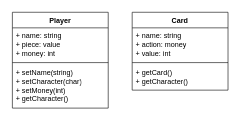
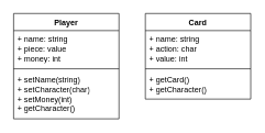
  <mxCell id="0" />
  <mxCell id="1" parent="0" />
  <mxCell id="2" value="Player" style="swimlane;fontStyle=1;align=center;verticalAlign=top;childLayout=stackLayout;horizontal=1;startSize=26;horizontalStack=0;resizeParent=1;resizeParentMax=0;resizeLast=0;collapsible=1;marginBottom=0;whiteSpace=wrap;html=1;" parent="1" vertex="1"><mxGeometry x="20" y="20" width="160" height="160" as="geometry" /></mxCell>
  <mxCell id="3" value="+ name: string&lt;div&gt;+ piece: value&lt;/div&gt;&lt;div&gt;+ money: int&lt;/div&gt;" style="text;strokeColor=none;fillColor=none;align=left;verticalAlign=top;spacingLeft=4;spacingRight=4;overflow=hidden;rotatable=0;points=[[0,0.5],[1,0.5]];portConstraint=eastwest;whiteSpace=wrap;html=1;" parent="2" vertex="1"><mxGeometry y="26" width="160" height="54" as="geometry" /></mxCell>
  <mxCell id="4" value="" style="line;strokeWidth=1;fillColor=none;align=left;verticalAlign=middle;spacingTop=-1;spacingLeft=3;spacingRight=3;rotatable=0;labelPosition=right;points=[];portConstraint=eastwest;strokeColor=inherit;" parent="2" vertex="1"><mxGeometry y="80" width="160" height="8" as="geometry" /></mxCell>
  <mxCell id="5" value="+ setName(string)&lt;div&gt;+ setCharacter(char)&lt;/div&gt;&lt;div&gt;+ setMoney(int)&lt;/div&gt;&lt;div&gt;+ getCharacter()&lt;/div&gt;&lt;div&gt;&lt;br&gt;&lt;/div&gt;" style="text;strokeColor=none;fillColor=none;align=left;verticalAlign=top;spacingLeft=4;spacingRight=4;overflow=hidden;rotatable=0;points=[[0,0.5],[1,0.5]];portConstraint=eastwest;whiteSpace=wrap;html=1;" parent="2" vertex="1"><mxGeometry y="88" width="160" height="72" as="geometry" /></mxCell>
  <mxCell id="6" value="Card" style="swimlane;fontStyle=1;align=center;verticalAlign=top;childLayout=stackLayout;horizontal=1;startSize=26;horizontalStack=0;resizeParent=1;resizeParentMax=0;resizeLast=0;collapsible=1;marginBottom=0;whiteSpace=wrap;html=1;" parent="1" vertex="1"><mxGeometry x="220" y="20" width="160" height="130" as="geometry" /></mxCell>
- <mxCell id="7" value="+ name: string&lt;div&gt;+ action: money&lt;/div&gt;&lt;div&gt;+ value: int&lt;/div&gt;" style="text;strokeColor=none;fillColor=none;align=left;verticalAlign=top;spacingLeft=4;spacingRight=4;overflow=hidden;rotatable=0;points=[[0,0.5],[1,0.5]];portConstraint=eastwest;whiteSpace=wrap;html=1;" parent="6" vertex="1"><mxGeometry y="26" width="160" height="54" as="geometry" /></mxCell>
+ <mxCell id="7" value="+ name: string&lt;div&gt;+ action: char&lt;/div&gt;&lt;div&gt;+ value: int&lt;/div&gt;" style="text;strokeColor=none;fillColor=none;align=left;verticalAlign=top;spacingLeft=4;spacingRight=4;overflow=hidden;rotatable=0;points=[[0,0.5],[1,0.5]];portConstraint=eastwest;whiteSpace=wrap;html=1;" parent="6" vertex="1"><mxGeometry y="26" width="160" height="54" as="geometry" /></mxCell>
  <mxCell id="8" value="" style="line;strokeWidth=1;fillColor=none;align=left;verticalAlign=middle;spacingTop=-1;spacingLeft=3;spacingRight=3;rotatable=0;labelPosition=right;points=[];portConstraint=eastwest;strokeColor=inherit;" parent="6" vertex="1"><mxGeometry y="80" width="160" height="8" as="geometry" /></mxCell>
  <mxCell id="9" value="+ getCard()&lt;div&gt;+ getCharacter()&lt;br&gt;&lt;div&gt;&lt;br&gt;&lt;/div&gt;&lt;/div&gt;" style="text;strokeColor=none;fillColor=none;align=left;verticalAlign=top;spacingLeft=4;spacingRight=4;overflow=hidden;rotatable=0;points=[[0,0.5],[1,0.5]];portConstraint=eastwest;whiteSpace=wrap;html=1;" parent="6" vertex="1"><mxGeometry y="88" width="160" height="42" as="geometry" /></mxCell>
